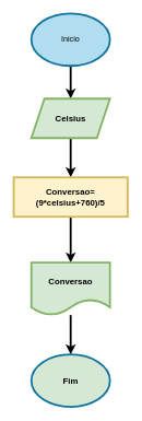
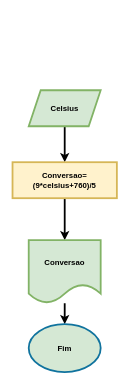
  <mxCell id="0" />
  <mxCell id="1" parent="0" />
- <mxCell id="2" value="" style="edgeStyle=orthogonalEdgeStyle;rounded=0;orthogonalLoop=1;jettySize=auto;html=1;strokeWidth=3;fontStyle=1;fontSize=13;" edge="1" parent="1" source="3" target="5"><mxGeometry relative="1" as="geometry" /></mxCell>
- <mxCell id="3" value="Inicio" style="ellipse;whiteSpace=wrap;html=1;fillColor=#b1ddf0;strokeColor=#10739e;strokeWidth=3;" vertex="1" parent="1"><mxGeometry x="47" y="20" width="120" height="80" as="geometry" /></mxCell>
  <mxCell id="4" value="" style="edgeStyle=orthogonalEdgeStyle;rounded=0;orthogonalLoop=1;jettySize=auto;html=1;strokeWidth=3;fontStyle=1;fontSize=13;" edge="1" parent="1" source="5" target="7"><mxGeometry relative="1" as="geometry" /></mxCell>
  <mxCell id="5" value="Celsius" style="shape=parallelogram;perimeter=parallelogramPerimeter;whiteSpace=wrap;html=1;fixedSize=1;fillColor=#d5e8d4;strokeColor=#82b366;strokeWidth=3;fontStyle=1;fontSize=13;" vertex="1" parent="1"><mxGeometry x="47" y="150" width="120" height="60" as="geometry" /></mxCell>
  <mxCell id="6" value="" style="edgeStyle=orthogonalEdgeStyle;rounded=0;orthogonalLoop=1;jettySize=auto;html=1;strokeWidth=3;fontStyle=1;fontSize=13;" edge="1" parent="1" source="7" target="9"><mxGeometry relative="1" as="geometry" /></mxCell>
  <mxCell id="7" value="Conversao= (9*celsius+760)/5" style="whiteSpace=wrap;html=1;fillColor=#fff2cc;strokeColor=#d6b656;strokeWidth=3;fontStyle=1;fontSize=13;" vertex="1" parent="1"><mxGeometry x="20" y="270" width="174" height="60" as="geometry" /></mxCell>
  <mxCell id="8" value="" style="edgeStyle=orthogonalEdgeStyle;rounded=0;orthogonalLoop=1;jettySize=auto;html=1;strokeWidth=3;fontStyle=1;fontSize=13;" edge="1" parent="1" source="9" target="10"><mxGeometry relative="1" as="geometry" /></mxCell>
- <mxCell id="9" value="Conversao" style="shape=document;whiteSpace=wrap;html=1;boundedLbl=1;fillColor=#d5e8d4;strokeColor=#82b366;strokeWidth=3;fontStyle=1;fontSize=13;" vertex="1" parent="1"><mxGeometry x="47" y="400" width="120" height="80" as="geometry" /></mxCell>
+ <mxCell id="9" value="Conversao" style="shape=document;whiteSpace=wrap;html=1;boundedLbl=1;fillColor=#d5e8d4;strokeColor=#82b366;strokeWidth=3;fontStyle=1;fontSize=13;" vertex="1" parent="1"><mxGeometry x="47" y="400" width="120" height="105" as="geometry" /></mxCell>
  <mxCell id="10" value="Fim" style="ellipse;whiteSpace=wrap;html=1;fillColor=#d5e8d4;strokeColor=#10739e;strokeWidth=3;fontStyle=1;fontSize=13;" vertex="1" parent="1"><mxGeometry x="47" y="540" width="120" height="80" as="geometry" /></mxCell>
